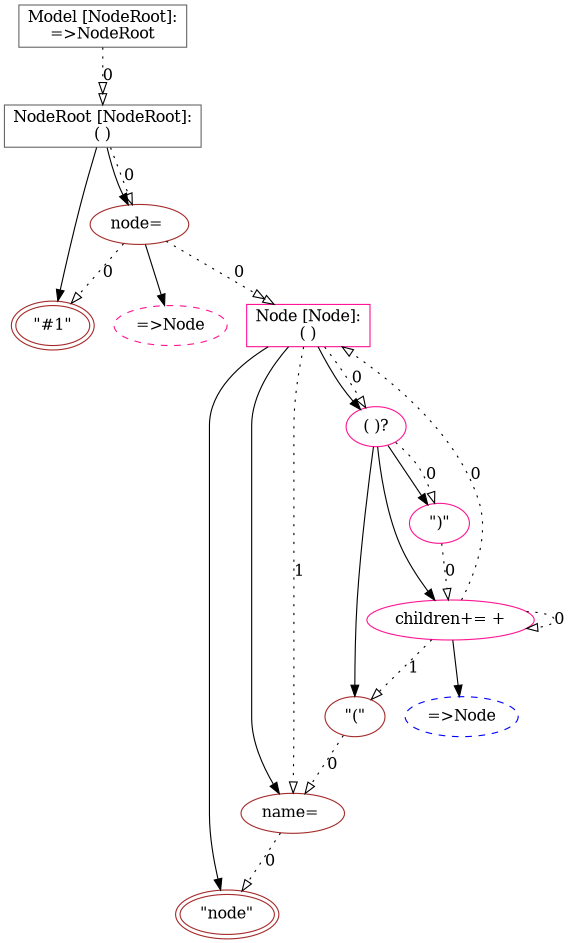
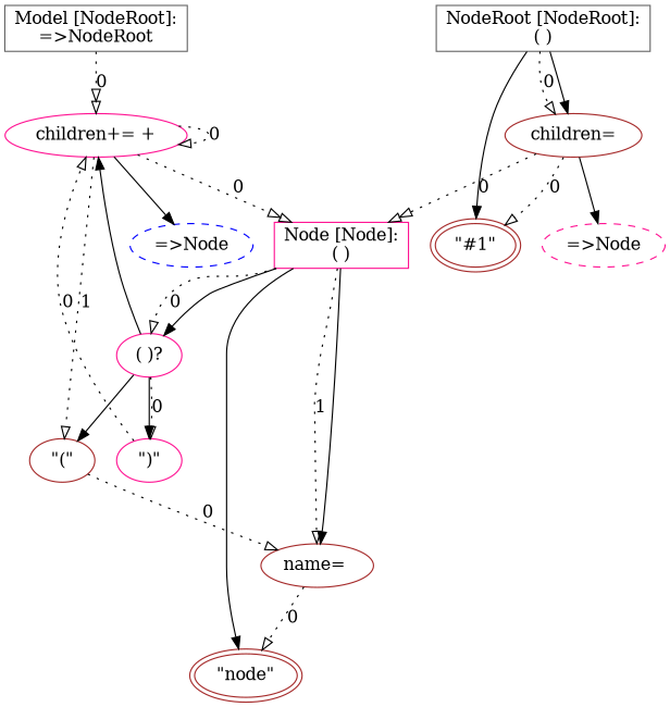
  digraph {
    node [color=brown]
    edge [style=dotted]
    n1 [color=gray40 label="Model \[NodeRoot\]:\n=\>NodeRoot" peripheries=2 shape=record]
    n2 [color=gray40 label="NodeRoot \[NodeRoot\]:\n( )" shape=record]
    n3 [label="\"#1\"" peripheries=2]
-   n4 [label="node= "]
+   n4 [label="children="]
    n5 [color=deeppink label="=\>Node" style=dashed]
    n6 [color=deeppink label="Node \[Node\]:\n( )" shape=record]
    n7 [label="\"node\"" peripheries=2]
    n8 [label="name= "]
    n9 [color=deeppink label="( )?"]
    n10 [label="\"(\""]
    n11 [color=deeppink label="children+= +"]
    n12 [color=deeppink label="\")\""]
    n13 [color=blue label="=\>Node" style=dashed]
-   n1 -> n2 [arrowhead=onormalonormal label=0]
+   n1 -> n11 [arrowhead=onormalonormal label=0]
    n2 -> n3 [style=""]
    n2 -> n4 [style=""]
    n2 -> n4 [arrowhead=onormal label=0]
    n4 -> n3 [arrowhead=onormal arrowtail=odot label=0]
    n4 -> n5 [style=""]
    n4 -> n6 [arrowhead=onormalonormal label=0]
    n6 -> n7 [style=""]
    n6 -> n8 [style=""]
    n6 -> n8 [arrowhead=onormal label=1]
    n6 -> n9 [style=""]
    n6 -> n9 [arrowhead=onormal label=0]
    n8 -> n7 [arrowhead=onormal label=0]
    n9 -> n10 [style=""]
    n9 -> n11 [style=""]
    n9 -> n12 [style=""]
    n9 -> n12 [arrowhead=onormal label=0]
    n10 -> n8 [arrowhead=onormal label=0]
-   n11 -> n6 [arrowhead=onormal label=0]
+   n11 -> n6 [arrowhead=onormalonormal label=0]
    n11 -> n10 [arrowhead=onormal arrowtail=odot label=1]
    n11 -> n11 [arrowhead=onormal arrowtail=odot label=0]
    n11 -> n13 [style=""]
    n12 -> n11 [arrowhead=onormal label=0]
  }
